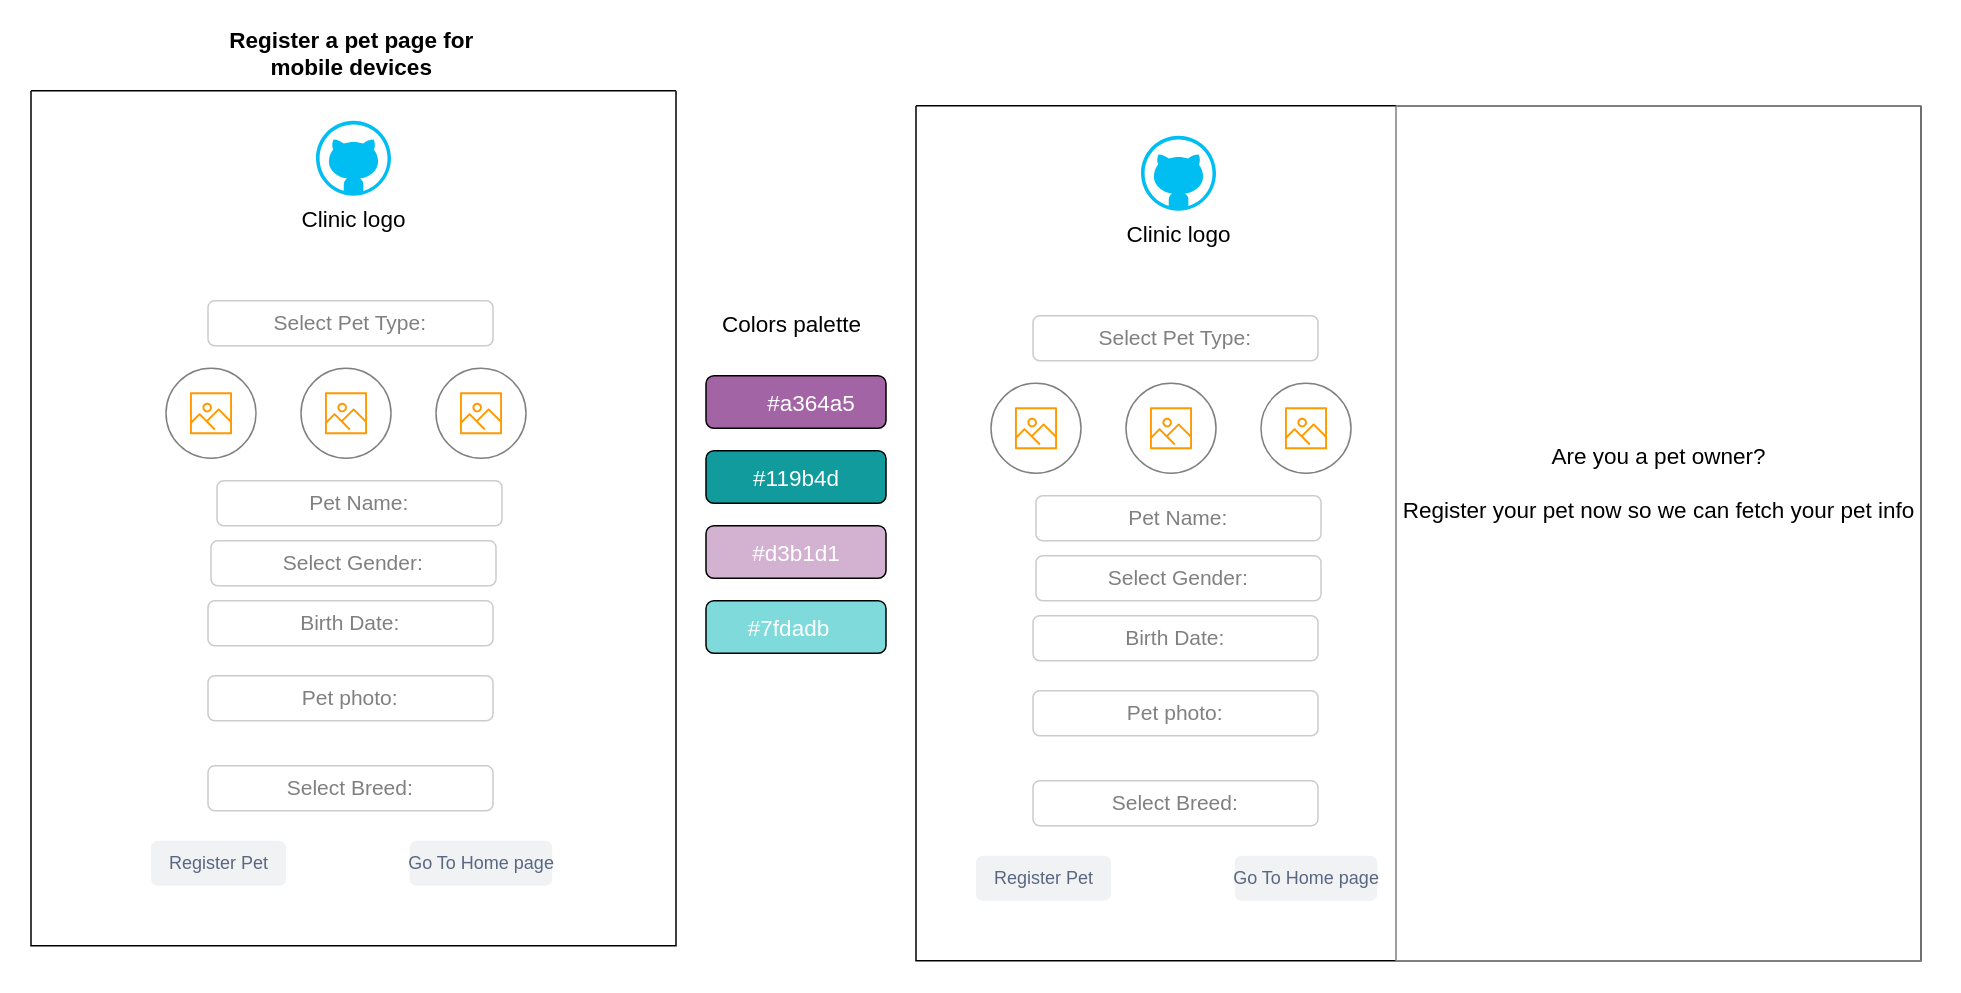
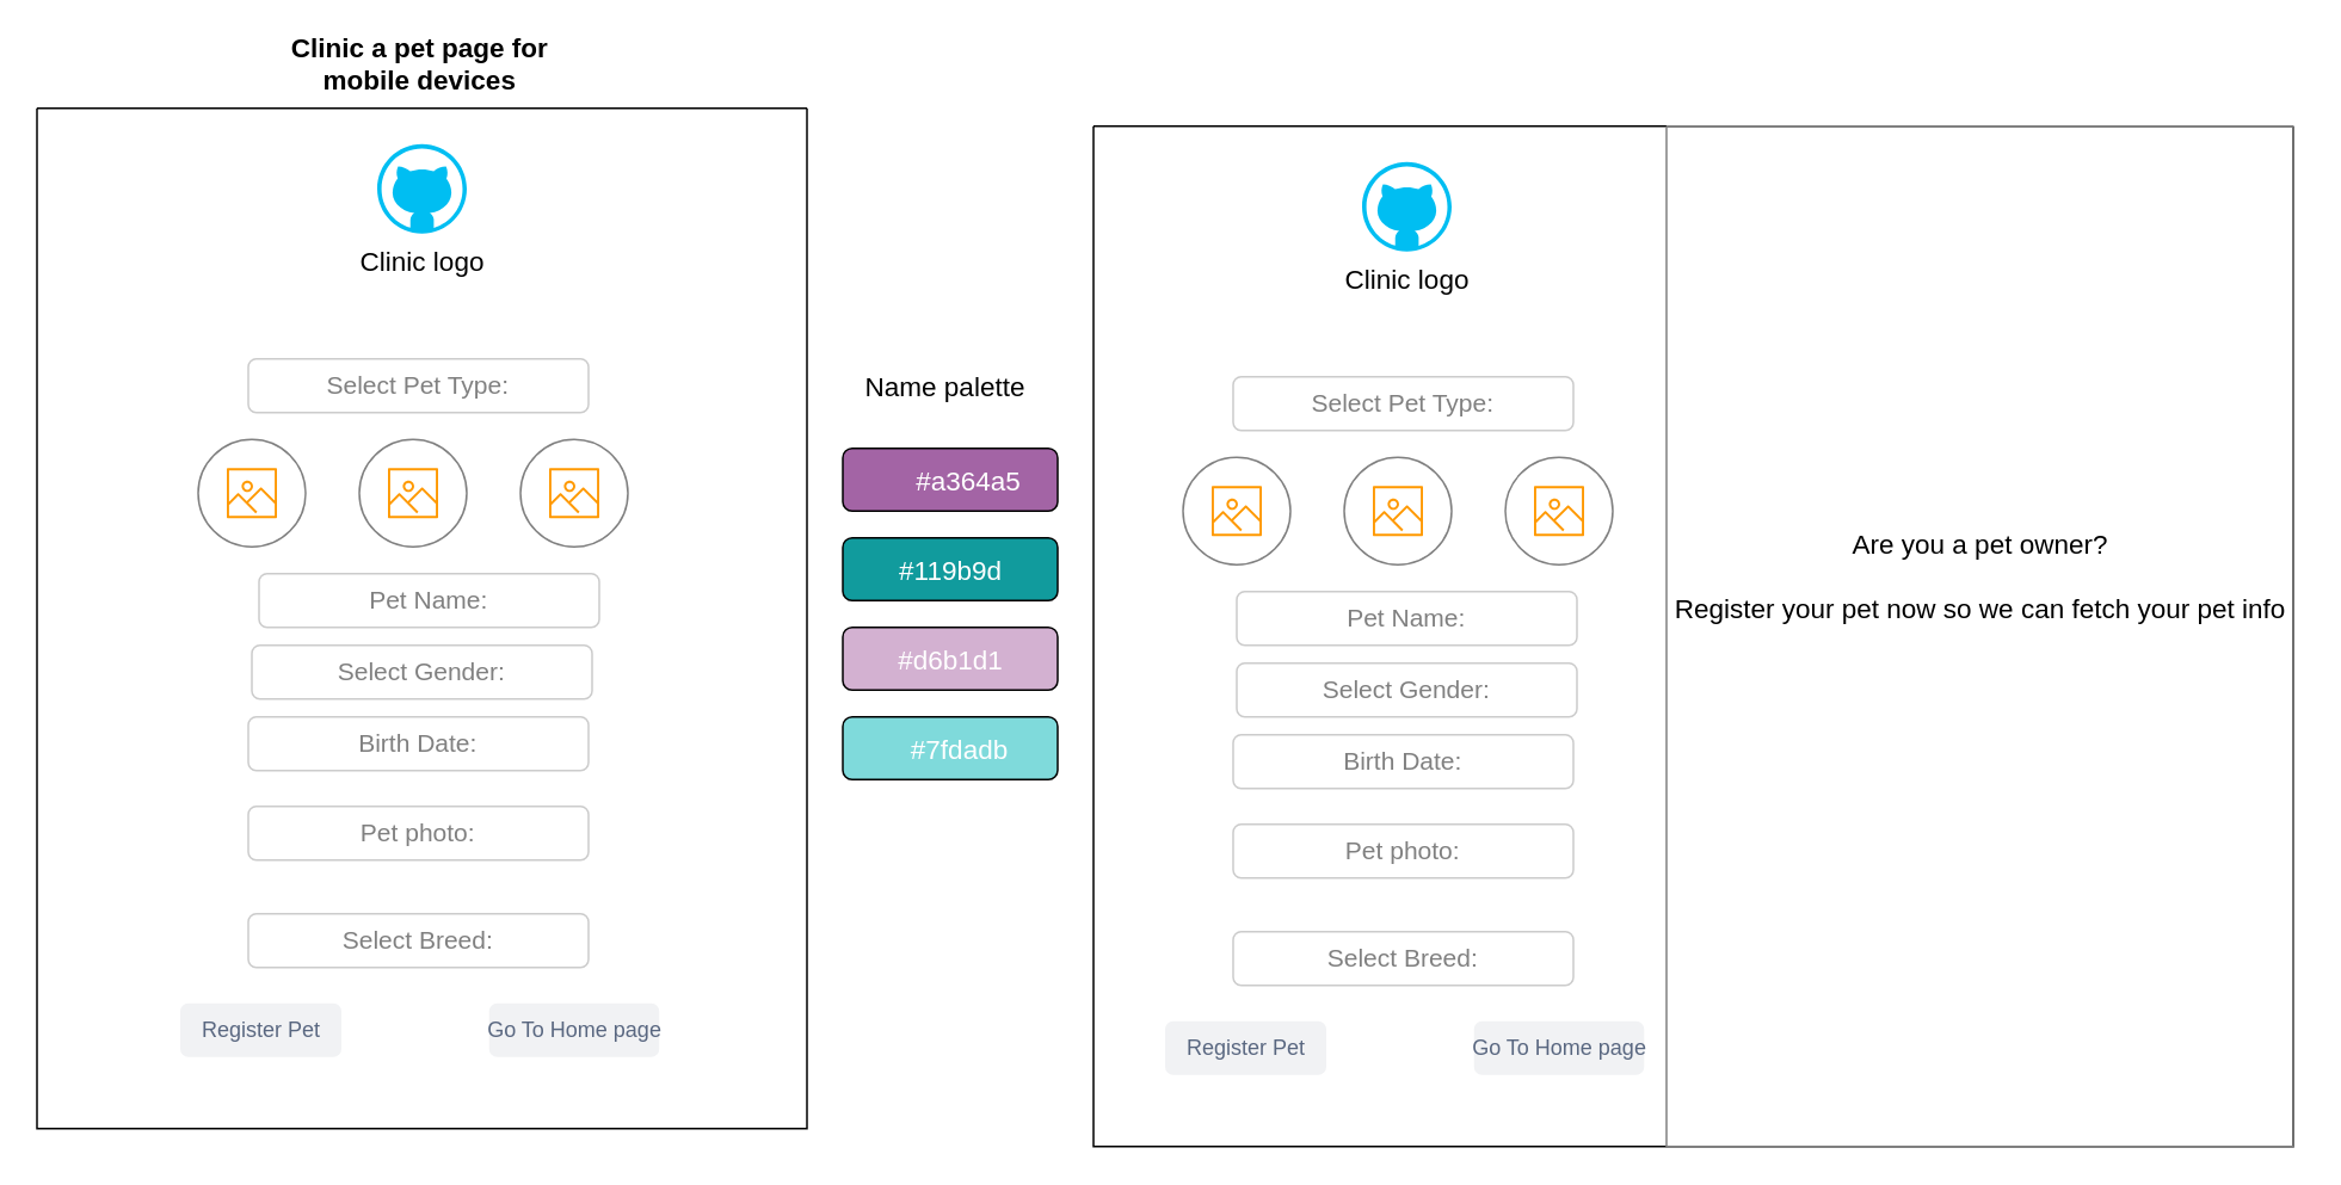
  <mxCell id="0" />
  <mxCell id="1" parent="0" />
- <mxCell id="2" value="Register a pet page for mobile devices" style="text;html=1;strokeColor=none;fillColor=none;align=center;verticalAlign=middle;whiteSpace=wrap;rounded=0;shadow=0;glass=0;sketch=0;fontStyle=1;fontSize=15;" parent="1" vertex="1"><mxGeometry x="143.5" y="20" width="180" height="30" as="geometry" /></mxCell>
+ <mxCell id="2" value="Clinic a pet page for mobile devices" style="text;html=1;strokeColor=none;fillColor=none;align=center;verticalAlign=middle;whiteSpace=wrap;rounded=0;shadow=0;glass=0;sketch=0;fontStyle=1;fontSize=15;" parent="1" vertex="1"><mxGeometry x="143.5" y="20" width="180" height="30" as="geometry" /></mxCell>
  <mxCell id="3" value="" style="swimlane;startSize=0;rounded=0;shadow=0;glass=0;sketch=0;fontSize=15;fillColor=none;gradientColor=none;" parent="1" vertex="1"><mxGeometry x="20" y="60" width="430" height="570" as="geometry" /></mxCell>
  <mxCell id="4" value="Register Pet" style="rounded=1;fillColor=#F1F2F4;strokeColor=none;html=1;fontColor=#596780;align=center;verticalAlign=middle;fontStyle=0;fontSize=12;sketch=0;shadow=0;glass=0;" parent="3" vertex="1"><mxGeometry x="80" y="500" width="90" height="30" as="geometry" /></mxCell>
  <mxCell id="5" value="Clinic logo" style="verticalLabelPosition=bottom;html=1;verticalAlign=top;align=center;strokeColor=none;fillColor=#00BEF2;shape=mxgraph.azure.github_code;pointerEvents=1;rounded=0;shadow=0;glass=0;sketch=0;fontSize=15;" parent="3" vertex="1"><mxGeometry x="190" y="20" width="50" height="50" as="geometry" /></mxCell>
  <mxCell id="6" value="&lt;span style=&quot;font-size: 14px&quot;&gt;Select Pet Type:&lt;/span&gt;" style="rounded=1;whiteSpace=wrap;html=1;align=center;labelBorderColor=none;labelBackgroundColor=none;fontColor=#808080;strokeColor=#CCCCCC;" parent="3" vertex="1"><mxGeometry x="118" y="140" width="190" height="30" as="geometry" /></mxCell>
  <mxCell id="7" value="&lt;font style=&quot;font-size: 14px&quot;&gt;Select Breed:&lt;/font&gt;" style="rounded=1;whiteSpace=wrap;html=1;align=center;labelBorderColor=none;labelBackgroundColor=none;fontColor=#808080;strokeColor=#CCCCCC;" parent="3" vertex="1"><mxGeometry x="118" y="450" width="190" height="30" as="geometry" /></mxCell>
  <mxCell id="8" value="&lt;span style=&quot;font-size: 14px&quot;&gt;Pet photo:&lt;/span&gt;" style="rounded=1;whiteSpace=wrap;html=1;align=center;labelBorderColor=none;labelBackgroundColor=none;fontColor=#808080;strokeColor=#CCCCCC;" parent="3" vertex="1"><mxGeometry x="118" y="390" width="190" height="30" as="geometry" /></mxCell>
  <mxCell id="9" value="&lt;font style=&quot;font-size: 14px&quot;&gt;Birth Date:&lt;/font&gt;" style="rounded=1;whiteSpace=wrap;html=1;align=center;labelBorderColor=none;labelBackgroundColor=none;fontColor=#808080;strokeColor=#CCCCCC;" parent="3" vertex="1"><mxGeometry x="118" y="340" width="190" height="30" as="geometry" /></mxCell>
  <mxCell id="10" value="&lt;font style=&quot;font-size: 14px&quot;&gt;Select Gender:&lt;/font&gt;" style="rounded=1;whiteSpace=wrap;html=1;align=center;labelBorderColor=none;labelBackgroundColor=none;fontColor=#808080;strokeColor=#CCCCCC;" parent="3" vertex="1"><mxGeometry x="120" y="300" width="190" height="30" as="geometry" /></mxCell>
  <mxCell id="11" value="&lt;font style=&quot;font-size: 14px&quot;&gt;Pet Name:&lt;/font&gt;" style="rounded=1;whiteSpace=wrap;html=1;align=center;labelBorderColor=none;labelBackgroundColor=none;fontColor=#808080;strokeColor=#CCCCCC;" parent="3" vertex="1"><mxGeometry x="124" y="260" width="190" height="30" as="geometry" /></mxCell>
  <mxCell id="12" value="" style="ellipse;whiteSpace=wrap;html=1;aspect=fixed;strokeColor=#808080;" parent="3" vertex="1"><mxGeometry x="90" y="185" width="60" height="60" as="geometry" /></mxCell>
  <mxCell id="13" value="" style="sketch=0;outlineConnect=0;fontColor=#232F3E;gradientColor=none;fillColor=#FF9900;strokeColor=none;dashed=0;verticalLabelPosition=bottom;verticalAlign=top;align=center;html=1;fontSize=12;fontStyle=0;aspect=fixed;pointerEvents=1;shape=mxgraph.aws4.container_registry_image;" parent="3" vertex="1"><mxGeometry x="106" y="201" width="28" height="28" as="geometry" /></mxCell>
  <mxCell id="14" value="" style="ellipse;whiteSpace=wrap;html=1;aspect=fixed;strokeColor=#808080;" parent="3" vertex="1"><mxGeometry x="180" y="185" width="60" height="60" as="geometry" /></mxCell>
  <mxCell id="15" value="" style="sketch=0;outlineConnect=0;fontColor=#232F3E;gradientColor=none;fillColor=#FF9900;strokeColor=none;dashed=0;verticalLabelPosition=bottom;verticalAlign=top;align=center;html=1;fontSize=12;fontStyle=0;aspect=fixed;pointerEvents=1;shape=mxgraph.aws4.container_registry_image;" parent="3" vertex="1"><mxGeometry x="196" y="201" width="28" height="28" as="geometry" /></mxCell>
  <mxCell id="16" value="" style="ellipse;whiteSpace=wrap;html=1;aspect=fixed;strokeColor=#808080;" parent="3" vertex="1"><mxGeometry x="270" y="185" width="60" height="60" as="geometry" /></mxCell>
  <mxCell id="17" value="" style="sketch=0;outlineConnect=0;fontColor=#232F3E;gradientColor=none;fillColor=#FF9900;strokeColor=none;dashed=0;verticalLabelPosition=bottom;verticalAlign=top;align=center;html=1;fontSize=12;fontStyle=0;aspect=fixed;pointerEvents=1;shape=mxgraph.aws4.container_registry_image;" parent="3" vertex="1"><mxGeometry x="286" y="201" width="28" height="28" as="geometry" /></mxCell>
  <mxCell id="18" value="Go To Home page" style="rounded=1;fillColor=#F1F2F4;strokeColor=none;html=1;fontColor=#596780;align=center;verticalAlign=middle;fontStyle=0;fontSize=12;sketch=0;shadow=0;glass=0;" parent="3" vertex="1"><mxGeometry x="252.5" y="500" width="95" height="30" as="geometry" /></mxCell>
  <mxCell id="19" value="" style="swimlane;startSize=0;rounded=0;shadow=0;glass=0;sketch=0;fontSize=15;fillColor=none;gradientColor=none;" parent="1" vertex="1"><mxGeometry x="610" y="70" width="670" height="570" as="geometry" /></mxCell>
  <mxCell id="20" value="Register Pet" style="rounded=1;fillColor=#F1F2F4;strokeColor=none;html=1;fontColor=#596780;align=center;verticalAlign=middle;fontStyle=0;fontSize=12;sketch=0;shadow=0;glass=0;" parent="19" vertex="1"><mxGeometry x="40" y="500" width="90" height="30" as="geometry" /></mxCell>
  <mxCell id="21" value="Clinic logo" style="verticalLabelPosition=bottom;html=1;verticalAlign=top;align=center;strokeColor=none;fillColor=#00BEF2;shape=mxgraph.azure.github_code;pointerEvents=1;rounded=0;shadow=0;glass=0;sketch=0;fontSize=15;" parent="19" vertex="1"><mxGeometry x="150" y="20" width="50" height="50" as="geometry" /></mxCell>
  <mxCell id="22" value="&lt;span style=&quot;font-size: 14px&quot;&gt;Select Pet Type:&lt;/span&gt;" style="rounded=1;whiteSpace=wrap;html=1;align=center;labelBorderColor=none;labelBackgroundColor=none;fontColor=#808080;strokeColor=#CCCCCC;" parent="19" vertex="1"><mxGeometry x="78" y="140" width="190" height="30" as="geometry" /></mxCell>
  <mxCell id="23" value="&lt;font style=&quot;font-size: 14px&quot;&gt;Select Breed:&lt;/font&gt;" style="rounded=1;whiteSpace=wrap;html=1;align=center;labelBorderColor=none;labelBackgroundColor=none;fontColor=#808080;strokeColor=#CCCCCC;" parent="19" vertex="1"><mxGeometry x="78" y="450" width="190" height="30" as="geometry" /></mxCell>
  <mxCell id="24" value="&lt;span style=&quot;font-size: 14px&quot;&gt;Pet photo:&lt;/span&gt;" style="rounded=1;whiteSpace=wrap;html=1;align=center;labelBorderColor=none;labelBackgroundColor=none;fontColor=#808080;strokeColor=#CCCCCC;" parent="19" vertex="1"><mxGeometry x="78" y="390" width="190" height="30" as="geometry" /></mxCell>
  <mxCell id="25" value="&lt;font style=&quot;font-size: 14px&quot;&gt;Birth Date:&lt;/font&gt;" style="rounded=1;whiteSpace=wrap;html=1;align=center;labelBorderColor=none;labelBackgroundColor=none;fontColor=#808080;strokeColor=#CCCCCC;" parent="19" vertex="1"><mxGeometry x="78" y="340" width="190" height="30" as="geometry" /></mxCell>
  <mxCell id="26" value="&lt;font style=&quot;font-size: 14px&quot;&gt;Select Gender:&lt;/font&gt;" style="rounded=1;whiteSpace=wrap;html=1;align=center;labelBorderColor=none;labelBackgroundColor=none;fontColor=#808080;strokeColor=#CCCCCC;" parent="19" vertex="1"><mxGeometry x="80" y="300" width="190" height="30" as="geometry" /></mxCell>
  <mxCell id="27" value="&lt;font style=&quot;font-size: 14px&quot;&gt;Pet Name:&lt;/font&gt;" style="rounded=1;whiteSpace=wrap;html=1;align=center;labelBorderColor=none;labelBackgroundColor=none;fontColor=#808080;strokeColor=#CCCCCC;" parent="19" vertex="1"><mxGeometry x="80" y="260" width="190" height="30" as="geometry" /></mxCell>
  <mxCell id="28" value="" style="ellipse;whiteSpace=wrap;html=1;aspect=fixed;strokeColor=#808080;" parent="19" vertex="1"><mxGeometry x="50" y="185" width="60" height="60" as="geometry" /></mxCell>
  <mxCell id="29" value="" style="sketch=0;outlineConnect=0;fontColor=#232F3E;gradientColor=none;fillColor=#FF9900;strokeColor=none;dashed=0;verticalLabelPosition=bottom;verticalAlign=top;align=center;html=1;fontSize=12;fontStyle=0;aspect=fixed;pointerEvents=1;shape=mxgraph.aws4.container_registry_image;" parent="19" vertex="1"><mxGeometry x="66" y="201" width="28" height="28" as="geometry" /></mxCell>
  <mxCell id="30" value="" style="ellipse;whiteSpace=wrap;html=1;aspect=fixed;strokeColor=#808080;" parent="19" vertex="1"><mxGeometry x="140" y="185" width="60" height="60" as="geometry" /></mxCell>
  <mxCell id="31" value="" style="sketch=0;outlineConnect=0;fontColor=#232F3E;gradientColor=none;fillColor=#FF9900;strokeColor=none;dashed=0;verticalLabelPosition=bottom;verticalAlign=top;align=center;html=1;fontSize=12;fontStyle=0;aspect=fixed;pointerEvents=1;shape=mxgraph.aws4.container_registry_image;" parent="19" vertex="1"><mxGeometry x="156" y="201" width="28" height="28" as="geometry" /></mxCell>
  <mxCell id="32" value="" style="ellipse;whiteSpace=wrap;html=1;aspect=fixed;strokeColor=#808080;" parent="19" vertex="1"><mxGeometry x="230" y="185" width="60" height="60" as="geometry" /></mxCell>
  <mxCell id="33" value="" style="sketch=0;outlineConnect=0;fontColor=#232F3E;gradientColor=none;fillColor=#FF9900;strokeColor=none;dashed=0;verticalLabelPosition=bottom;verticalAlign=top;align=center;html=1;fontSize=12;fontStyle=0;aspect=fixed;pointerEvents=1;shape=mxgraph.aws4.container_registry_image;" parent="19" vertex="1"><mxGeometry x="246" y="201" width="28" height="28" as="geometry" /></mxCell>
  <mxCell id="34" value="Go To Home page" style="rounded=1;fillColor=#F1F2F4;strokeColor=none;html=1;fontColor=#596780;align=center;verticalAlign=middle;fontStyle=0;fontSize=12;sketch=0;shadow=0;glass=0;" parent="19" vertex="1"><mxGeometry x="212.5" y="500" width="95" height="30" as="geometry" /></mxCell>
  <mxCell id="35" value="" style="swimlane;startSize=0;strokeColor=#808080;" parent="19" vertex="1"><mxGeometry x="320" width="350" height="570" as="geometry" /></mxCell>
  <mxCell id="36" value="&lt;font style=&quot;font-size: 15px&quot;&gt;Are you a pet owner?&lt;br&gt;&lt;br&gt;Register your pet now so we can fetch your pet info&lt;/font&gt;" style="text;html=1;align=center;verticalAlign=middle;resizable=0;points=[];autosize=1;strokeColor=none;fillColor=none;" parent="1" vertex="1"><mxGeometry x="925" y="296" width="360" height="50" as="geometry" /></mxCell>
- <mxCell id="37" value="Colors palette" style="text;html=1;strokeColor=none;fillColor=none;align=center;verticalAlign=middle;whiteSpace=wrap;rounded=0;shadow=0;glass=0;sketch=0;fontSize=15;" parent="1" vertex="1"><mxGeometry x="475" y="190" width="105" height="50" as="geometry" /></mxCell>
+ <mxCell id="37" value="Name palette" style="text;html=1;strokeColor=none;fillColor=none;align=center;verticalAlign=middle;whiteSpace=wrap;rounded=0;shadow=0;glass=0;sketch=0;fontSize=15;" parent="1" vertex="1"><mxGeometry x="475" y="190" width="105" height="50" as="geometry" /></mxCell>
  <mxCell id="38" value="" style="rounded=1;whiteSpace=wrap;html=1;shadow=0;glass=0;sketch=0;fontSize=15;fontColor=#FFFFFF;fillColor=#A364A5;gradientColor=none;" parent="1" vertex="1"><mxGeometry x="470" y="250" width="120" height="35" as="geometry" /></mxCell>
  <mxCell id="39" value="" style="rounded=1;whiteSpace=wrap;html=1;shadow=0;glass=0;sketch=0;fontSize=15;fontColor=#FFFFFF;fillColor=#119B9D;gradientColor=none;" parent="1" vertex="1"><mxGeometry x="470" y="300" width="120" height="35" as="geometry" /></mxCell>
  <mxCell id="40" value="" style="rounded=1;whiteSpace=wrap;html=1;shadow=0;glass=0;sketch=0;fontSize=15;fontColor=#FFFFFF;fillColor=#D3B1D1;gradientColor=none;" parent="1" vertex="1"><mxGeometry x="470" y="350" width="120" height="35" as="geometry" /></mxCell>
  <mxCell id="41" value="" style="rounded=1;whiteSpace=wrap;html=1;shadow=0;glass=0;sketch=0;fontSize=15;fontColor=#FFFFFF;fillColor=#7FDADB;gradientColor=none;" parent="1" vertex="1"><mxGeometry x="470" y="400" width="120" height="35" as="geometry" /></mxCell>
  <mxCell id="42" value="#a364a5" style="text;html=1;align=center;verticalAlign=middle;resizable=0;points=[];autosize=1;fontSize=15;fontColor=#FFFFFF;" parent="1" vertex="1"><mxGeometry x="505" y="257.5" width="70" height="20" as="geometry" /></mxCell>
- <mxCell id="43" value="#7fdadb" style="text;html=1;align=center;verticalAlign=middle;resizable=0;points=[];autosize=1;fontSize=15;fontColor=#FFFFFF;" parent="1" vertex="1"><mxGeometry x="490" y="407.5" width="70" height="20" as="geometry" /></mxCell>
- <mxCell id="44" value="#119b4d" style="text;html=1;align=center;verticalAlign=middle;resizable=0;points=[];autosize=1;fontSize=15;fontColor=#FFFFFF;" parent="1" vertex="1"><mxGeometry x="495" y="307.5" width="70" height="20" as="geometry" /></mxCell>
- <mxCell id="45" value="#d3b1d1" style="text;html=1;align=center;verticalAlign=middle;resizable=0;points=[];autosize=1;fontSize=15;fontColor=#FFFFFF;rounded=0;" parent="1" vertex="1"><mxGeometry x="495" y="357.5" width="70" height="20" as="geometry" /></mxCell>
+ <mxCell id="43" value="#7fdadb" style="text;html=1;align=center;verticalAlign=middle;resizable=0;points=[];autosize=1;fontSize=15;fontColor=#FFFFFF;" parent="1" vertex="1"><mxGeometry x="500" y="407.5" width="70" height="20" as="geometry" /></mxCell>
+ <mxCell id="44" value="#119b9d" style="text;html=1;align=center;verticalAlign=middle;resizable=0;points=[];autosize=1;fontSize=15;fontColor=#FFFFFF;" parent="1" vertex="1"><mxGeometry x="495" y="307.5" width="70" height="20" as="geometry" /></mxCell>
+ <mxCell id="45" value="#d6b1d1" style="text;html=1;align=center;verticalAlign=middle;resizable=0;points=[];autosize=1;fontSize=15;fontColor=#FFFFFF;rounded=0;" parent="1" vertex="1"><mxGeometry x="495" y="357.5" width="70" height="20" as="geometry" /></mxCell>
